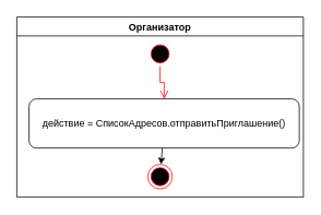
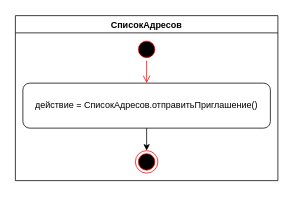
  <mxCell id="0" />
  <mxCell id="1" parent="0" />
- <mxCell id="2" value="Организатор" style="swimlane;" vertex="1" parent="1"><mxGeometry x="20" y="20" width="350" height="220" as="geometry" /></mxCell>
+ <mxCell id="2" value="СписокАдресов" style="swimlane;" vertex="1" parent="1"><mxGeometry x="20" y="20" width="350" height="220" as="geometry" /></mxCell>
  <mxCell id="3" value="" style="ellipse;html=1;shape=startState;fillColor=#000000;strokeColor=#ff0000;" vertex="1" parent="2"><mxGeometry x="160" y="30" width="30" height="30" as="geometry" /></mxCell>
  <mxCell id="4" value="" style="edgeStyle=orthogonalEdgeStyle;html=1;verticalAlign=bottom;endArrow=open;endSize=8;strokeColor=#ff0000;rounded=0;" edge="1" parent="2" source="3" target="5"><mxGeometry relative="1" as="geometry"><mxPoint x="175" y="90" as="targetPoint" /></mxGeometry></mxCell>
- <mxCell id="5" value="действие = СписокАдресов.отправитьПриглашение()" style="rounded=1;whiteSpace=wrap;html=1;" vertex="1" parent="2"><mxGeometry x="15" y="100" width="330" height="60" as="geometry" /></mxCell>
+ <mxCell id="5" value="действие = СписокАдресов.отправитьПриглашение()" style="rounded=1;whiteSpace=wrap;html=1;" vertex="1" parent="2"><mxGeometry x="10" y="90" width="330" height="60" as="geometry" /></mxCell>
  <mxCell id="6" value="" style="ellipse;html=1;shape=endState;fillColor=#000000;strokeColor=#ff0000;" vertex="1" parent="2"><mxGeometry x="160" y="180" width="30" height="30" as="geometry" /></mxCell>
  <mxCell id="7" value="" style="endArrow=classic;html=1;rounded=0;" edge="1" parent="2" source="5" target="6"><mxGeometry width="50" height="50" relative="1" as="geometry"><mxPoint x="175" y="330" as="sourcePoint" /><mxPoint x="185" y="280" as="targetPoint" /></mxGeometry></mxCell>
